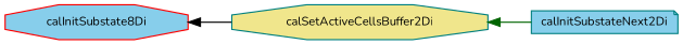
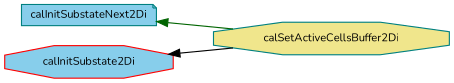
  digraph {
    fontname=Nunito
    rankdir=LR
    node [color=teal fillcolor=skyblue fontname=Nunito fontsize=10 shape=octagon style=filled]
    edge [dir=back fontname=Nunito fontsize=10 labelfontname=Helvetica labelfontsize=10 style=solid]
    n1 [fillcolor=khaki fontcolor=black height=0.2 label=calSetActiveCellsBuffer2Di width=0.4]
    n2 [height=0.2 label=calInitSubstateNext2Di shape=note width=0.4]
-   n3 [color=red height=0.2 label=calInitSubstate8Di width=0.4]
-   n1 -> n2 [color=darkgreen]
+   n3 [color=red height=0.2 label=calInitSubstate2Di width=0.4]
+   n2 -> n1 [color=darkgreen]
    n3 -> n1 [color=black]
  }
